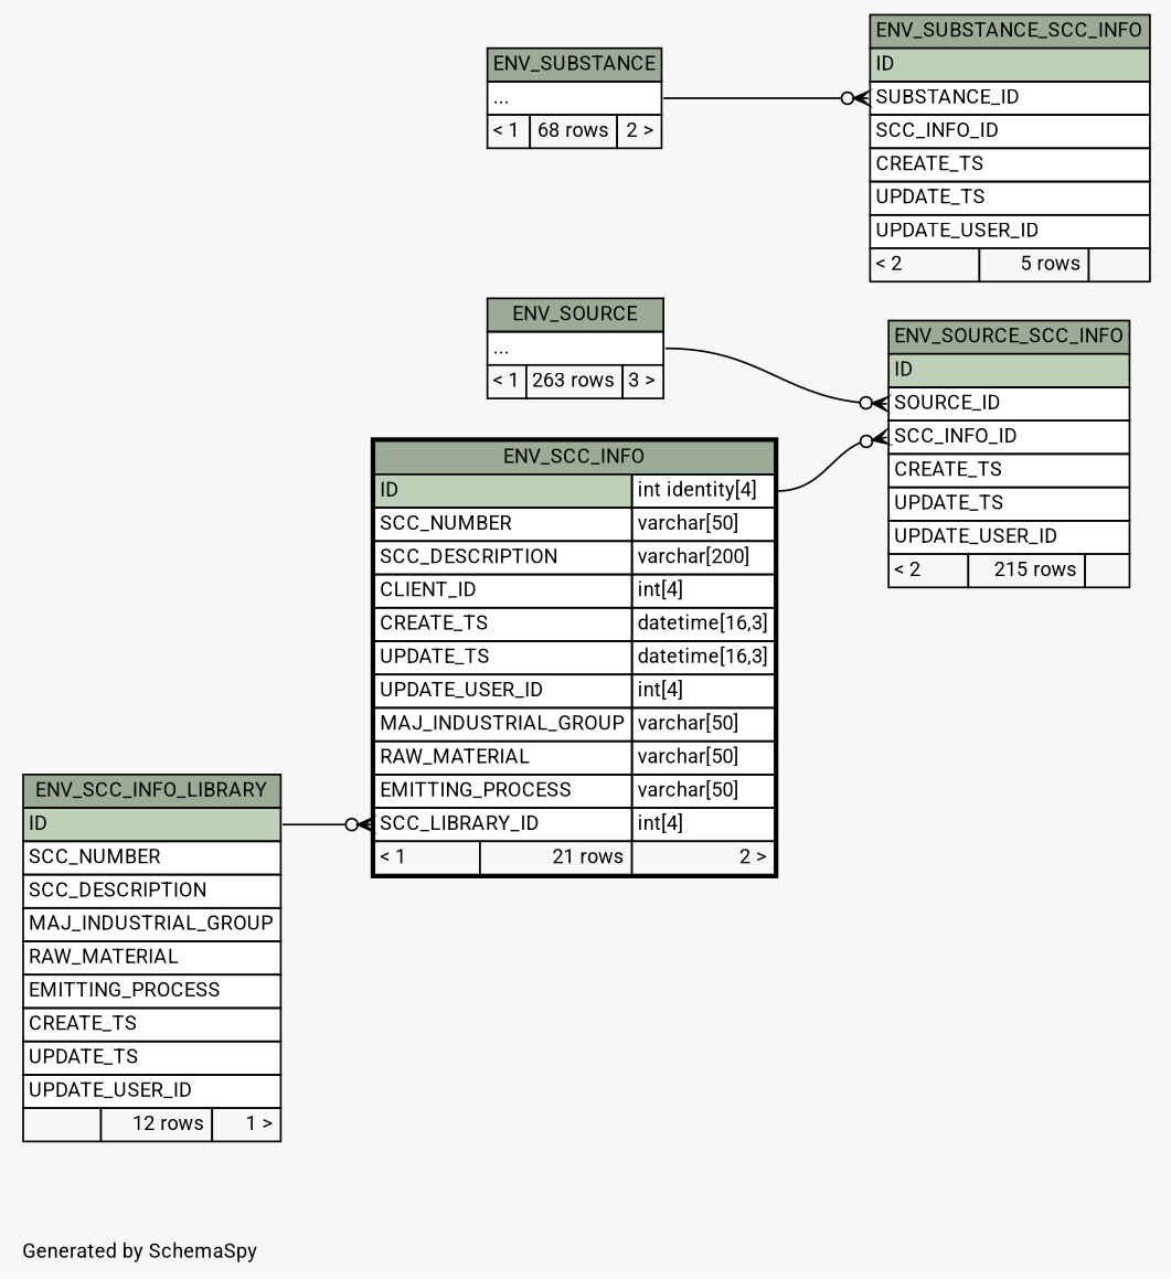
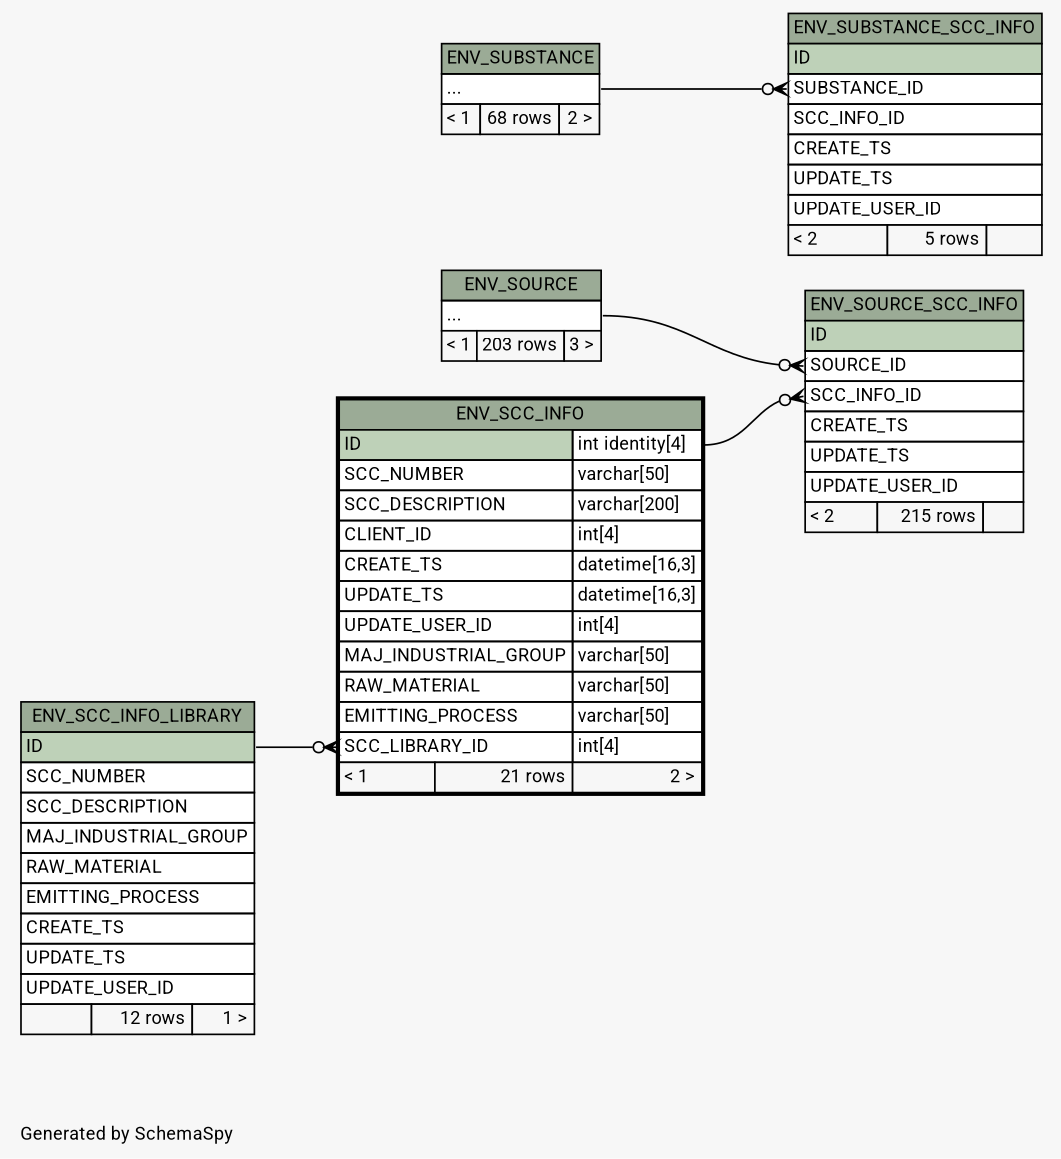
  digraph {
    bgcolor="#f7f7f7"
    fontname=Roboto
    fontsize=11
    label="\nGenerated by SchemaSpy"
    labeljust=l
    nodesep=0.18
    rankdir=RL
    ranksep=0.46
    node [fontname=Roboto fontsize=11 shape=plaintext]
    edge [arrowhead=none arrowsize=0.8 arrowtail=crowodot dir=back fontname=Roboto headport="elipses:e"]
    n1 [label=<     <TABLE BORDER="2" CELLBORDER="1" CELLSPACING="0" BGCOLOR="#ffffff">       <TR><TD COLSPAN="3" BGCOLOR="#9bab96" ALIGN="CENTER">ENV_SCC_INFO</TD></TR>       <TR><TD PORT="ID" COLSPAN="2" BGCOLOR="#bed1b8" ALIGN="LEFT">ID</TD><TD PORT="ID.type" ALIGN="LEFT">int identity[4]</TD></TR>       <TR><TD PORT="SCC_NUMBER" COLSPAN="2" ALIGN="LEFT">SCC_NUMBER</TD><TD PORT="SCC_NUMBER.type" ALIGN="LEFT">varchar[50]</TD></TR>       <TR><TD PORT="SCC_DESCRIPTION" COLSPAN="2" ALIGN="LEFT">SCC_DESCRIPTION</TD><TD PORT="SCC_DESCRIPTION.type" ALIGN="LEFT">varchar[200]</TD></TR>       <TR><TD PORT="CLIENT_ID" COLSPAN="2" ALIGN="LEFT">CLIENT_ID</TD><TD PORT="CLIENT_ID.type" ALIGN="LEFT">int[4]</TD></TR>       <TR><TD PORT="CREATE_TS" COLSPAN="2" ALIGN="LEFT">CREATE_TS</TD><TD PORT="CREATE_TS.type" ALIGN="LEFT">datetime[16,3]</TD></TR>       <TR><TD PORT="UPDATE_TS" COLSPAN="2" ALIGN="LEFT">UPDATE_TS</TD><TD PORT="UPDATE_TS.type" ALIGN="LEFT">datetime[16,3]</TD></TR>       <TR><TD PORT="UPDATE_USER_ID" COLSPAN="2" ALIGN="LEFT">UPDATE_USER_ID</TD><TD PORT="UPDATE_USER_ID.type" ALIGN="LEFT">int[4]</TD></TR>       <TR><TD PORT="MAJ_INDUSTRIAL_GROUP" COLSPAN="2" ALIGN="LEFT">MAJ_INDUSTRIAL_GROUP</TD><TD PORT="MAJ_INDUSTRIAL_GROUP.type" ALIGN="LEFT">varchar[50]</TD></TR>       <TR><TD PORT="RAW_MATERIAL" COLSPAN="2" ALIGN="LEFT">RAW_MATERIAL</TD><TD PORT="RAW_MATERIAL.type" ALIGN="LEFT">varchar[50]</TD></TR>       <TR><TD PORT="EMITTING_PROCESS" COLSPAN="2" ALIGN="LEFT">EMITTING_PROCESS</TD><TD PORT="EMITTING_PROCESS.type" ALIGN="LEFT">varchar[50]</TD></TR>       <TR><TD PORT="SCC_LIBRARY_ID" COLSPAN="2" ALIGN="LEFT">SCC_LIBRARY_ID</TD><TD PORT="SCC_LIBRARY_ID.type" ALIGN="LEFT">int[4]</TD></TR>       <TR><TD ALIGN="LEFT" BGCOLOR="#f7f7f7">&lt; 1</TD><TD ALIGN="RIGHT" BGCOLOR="#f7f7f7">21 rows</TD><TD ALIGN="RIGHT" BGCOLOR="#f7f7f7">2 &gt;</TD></TR>     </TABLE>>]
    n2 [label=<     <TABLE BORDER="0" CELLBORDER="1" CELLSPACING="0" BGCOLOR="#ffffff">       <TR><TD COLSPAN="3" BGCOLOR="#9bab96" ALIGN="CENTER">ENV_SCC_INFO_LIBRARY</TD></TR>       <TR><TD PORT="ID" COLSPAN="3" BGCOLOR="#bed1b8" ALIGN="LEFT">ID</TD></TR>       <TR><TD PORT="SCC_NUMBER" COLSPAN="3" ALIGN="LEFT">SCC_NUMBER</TD></TR>       <TR><TD PORT="SCC_DESCRIPTION" COLSPAN="3" ALIGN="LEFT">SCC_DESCRIPTION</TD></TR>       <TR><TD PORT="MAJ_INDUSTRIAL_GROUP" COLSPAN="3" ALIGN="LEFT">MAJ_INDUSTRIAL_GROUP</TD></TR>       <TR><TD PORT="RAW_MATERIAL" COLSPAN="3" ALIGN="LEFT">RAW_MATERIAL</TD></TR>       <TR><TD PORT="EMITTING_PROCESS" COLSPAN="3" ALIGN="LEFT">EMITTING_PROCESS</TD></TR>       <TR><TD PORT="CREATE_TS" COLSPAN="3" ALIGN="LEFT">CREATE_TS</TD></TR>       <TR><TD PORT="UPDATE_TS" COLSPAN="3" ALIGN="LEFT">UPDATE_TS</TD></TR>       <TR><TD PORT="UPDATE_USER_ID" COLSPAN="3" ALIGN="LEFT">UPDATE_USER_ID</TD></TR>       <TR><TD ALIGN="LEFT" BGCOLOR="#f7f7f7">  </TD><TD ALIGN="RIGHT" BGCOLOR="#f7f7f7">12 rows</TD><TD ALIGN="RIGHT" BGCOLOR="#f7f7f7">1 &gt;</TD></TR>     </TABLE>>]
    n3 [label=<     <TABLE BORDER="0" CELLBORDER="1" CELLSPACING="0" BGCOLOR="#ffffff">       <TR><TD COLSPAN="3" BGCOLOR="#9bab96" ALIGN="CENTER">ENV_SOURCE_SCC_INFO</TD></TR>       <TR><TD PORT="ID" COLSPAN="3" BGCOLOR="#bed1b8" ALIGN="LEFT">ID</TD></TR>       <TR><TD PORT="SOURCE_ID" COLSPAN="3" ALIGN="LEFT">SOURCE_ID</TD></TR>       <TR><TD PORT="SCC_INFO_ID" COLSPAN="3" ALIGN="LEFT">SCC_INFO_ID</TD></TR>       <TR><TD PORT="CREATE_TS" COLSPAN="3" ALIGN="LEFT">CREATE_TS</TD></TR>       <TR><TD PORT="UPDATE_TS" COLSPAN="3" ALIGN="LEFT">UPDATE_TS</TD></TR>       <TR><TD PORT="UPDATE_USER_ID" COLSPAN="3" ALIGN="LEFT">UPDATE_USER_ID</TD></TR>       <TR><TD ALIGN="LEFT" BGCOLOR="#f7f7f7">&lt; 2</TD><TD ALIGN="RIGHT" BGCOLOR="#f7f7f7">215 rows</TD><TD ALIGN="RIGHT" BGCOLOR="#f7f7f7">  </TD></TR>     </TABLE>>]
-   n4 [label=<     <TABLE BORDER="0" CELLBORDER="1" CELLSPACING="0" BGCOLOR="#ffffff">       <TR><TD COLSPAN="3" BGCOLOR="#9bab96" ALIGN="CENTER">ENV_SOURCE</TD></TR>       <TR><TD PORT="elipses" COLSPAN="3" ALIGN="LEFT">...</TD></TR>       <TR><TD ALIGN="LEFT" BGCOLOR="#f7f7f7">&lt; 1</TD><TD ALIGN="RIGHT" BGCOLOR="#f7f7f7">263 rows</TD><TD ALIGN="RIGHT" BGCOLOR="#f7f7f7">3 &gt;</TD></TR>     </TABLE>>]
+   n4 [label=<     <TABLE BORDER="0" CELLBORDER="1" CELLSPACING="0" BGCOLOR="#ffffff">       <TR><TD COLSPAN="3" BGCOLOR="#9bab96" ALIGN="CENTER">ENV_SOURCE</TD></TR>       <TR><TD PORT="elipses" COLSPAN="3" ALIGN="LEFT">...</TD></TR>       <TR><TD ALIGN="LEFT" BGCOLOR="#f7f7f7">&lt; 1</TD><TD ALIGN="RIGHT" BGCOLOR="#f7f7f7">203 rows</TD><TD ALIGN="RIGHT" BGCOLOR="#f7f7f7">3 &gt;</TD></TR>     </TABLE>>]
    n5 [label=<     <TABLE BORDER="0" CELLBORDER="1" CELLSPACING="0" BGCOLOR="#ffffff">       <TR><TD COLSPAN="3" BGCOLOR="#9bab96" ALIGN="CENTER">ENV_SUBSTANCE_SCC_INFO</TD></TR>       <TR><TD PORT="ID" COLSPAN="3" BGCOLOR="#bed1b8" ALIGN="LEFT">ID</TD></TR>       <TR><TD PORT="SUBSTANCE_ID" COLSPAN="3" ALIGN="LEFT">SUBSTANCE_ID</TD></TR>       <TR><TD PORT="SCC_INFO_ID" COLSPAN="3" ALIGN="LEFT">SCC_INFO_ID</TD></TR>       <TR><TD PORT="CREATE_TS" COLSPAN="3" ALIGN="LEFT">CREATE_TS</TD></TR>       <TR><TD PORT="UPDATE_TS" COLSPAN="3" ALIGN="LEFT">UPDATE_TS</TD></TR>       <TR><TD PORT="UPDATE_USER_ID" COLSPAN="3" ALIGN="LEFT">UPDATE_USER_ID</TD></TR>       <TR><TD ALIGN="LEFT" BGCOLOR="#f7f7f7">&lt; 2</TD><TD ALIGN="RIGHT" BGCOLOR="#f7f7f7">5 rows</TD><TD ALIGN="RIGHT" BGCOLOR="#f7f7f7">  </TD></TR>     </TABLE>>]
    n6 [label=<     <TABLE BORDER="0" CELLBORDER="1" CELLSPACING="0" BGCOLOR="#ffffff">       <TR><TD COLSPAN="3" BGCOLOR="#9bab96" ALIGN="CENTER">ENV_SUBSTANCE</TD></TR>       <TR><TD PORT="elipses" COLSPAN="3" ALIGN="LEFT">...</TD></TR>       <TR><TD ALIGN="LEFT" BGCOLOR="#f7f7f7">&lt; 1</TD><TD ALIGN="RIGHT" BGCOLOR="#f7f7f7">68 rows</TD><TD ALIGN="RIGHT" BGCOLOR="#f7f7f7">2 &gt;</TD></TR>     </TABLE>>]
    n1 -> n2 [headport="ID:e" tailport="SCC_LIBRARY_ID:w"]
    n3 -> n1 [headport="ID.type:e" tailport="SCC_INFO_ID:w"]
    n3 -> n4 [tailport="SOURCE_ID:w"]
    n5 -> n6 [tailport="SUBSTANCE_ID:w"]
  }
